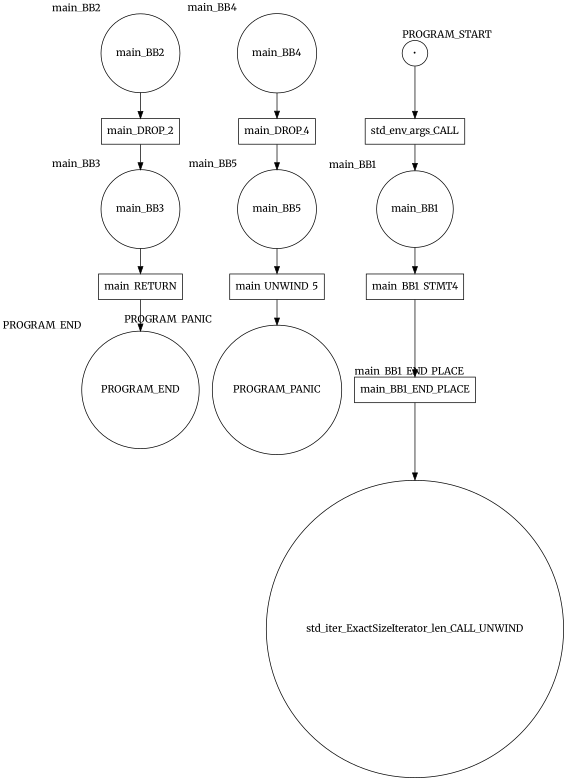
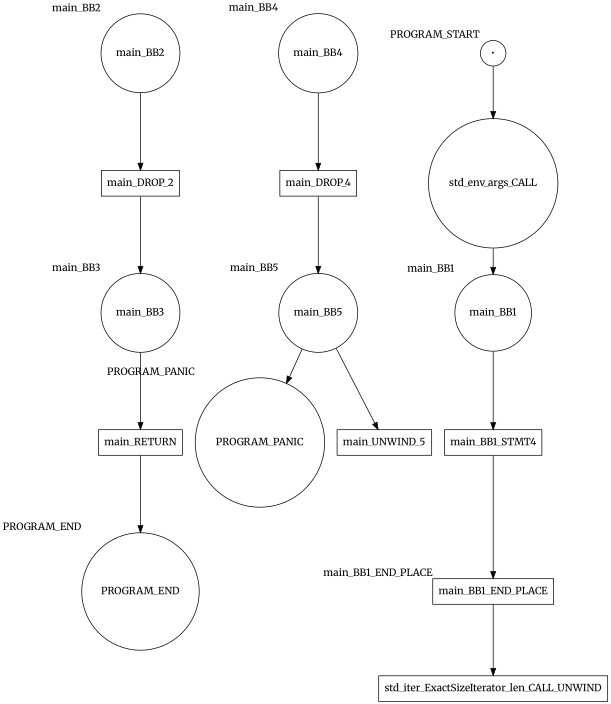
  digraph {
    fontname=Merriweather
    node [fontname=Merriweather shape=circle]
    edge [fontname=Merriweather]
    PROGRAM_END [xlabel=PROGRAM_END]
    PROGRAM_PANIC [xlabel=PROGRAM_PANIC]
    n3 [label="•" xlabel=PROGRAM_START]
-   n4 [label=std_env_args_CALL shape=box]
+   n4 [label=std_env_args_CALL]
    main_BB1 [xlabel=main_BB1]
    n6 [label=main_BB1_STMT4 shape=box]
    main_BB1_END_PLACE [shape=box xlabel=main_BB1_END_PLACE]
-   n8 [label=std_iter_ExactSizeIterator_len_CALL_UNWIND]
+   n8 [label=std_iter_ExactSizeIterator_len_CALL_UNWIND shape=box]
    main_BB2 [xlabel=main_BB2]
    n10 [label=main_DROP_2 shape=box]
    main_BB3 [xlabel=main_BB3]
    n12 [label=main_RETURN shape=box]
    main_BB4 [xlabel=main_BB4]
    n14 [label=main_DROP_4 shape=box]
    main_BB5 [xlabel=main_BB5]
    n16 [label=main_UNWIND_5 shape=box]
    n3 -> n4
    n4 -> main_BB1
    main_BB1 -> n6
    n6 -> main_BB1_END_PLACE
    main_BB1_END_PLACE -> n8
    main_BB2 -> n10
    n10 -> main_BB3
    main_BB3 -> n12
    n12 -> PROGRAM_END
    main_BB4 -> n14
    n14 -> main_BB5
    main_BB5 -> n16
-   n16 -> PROGRAM_PANIC
+   main_BB5 -> PROGRAM_PANIC
  }
